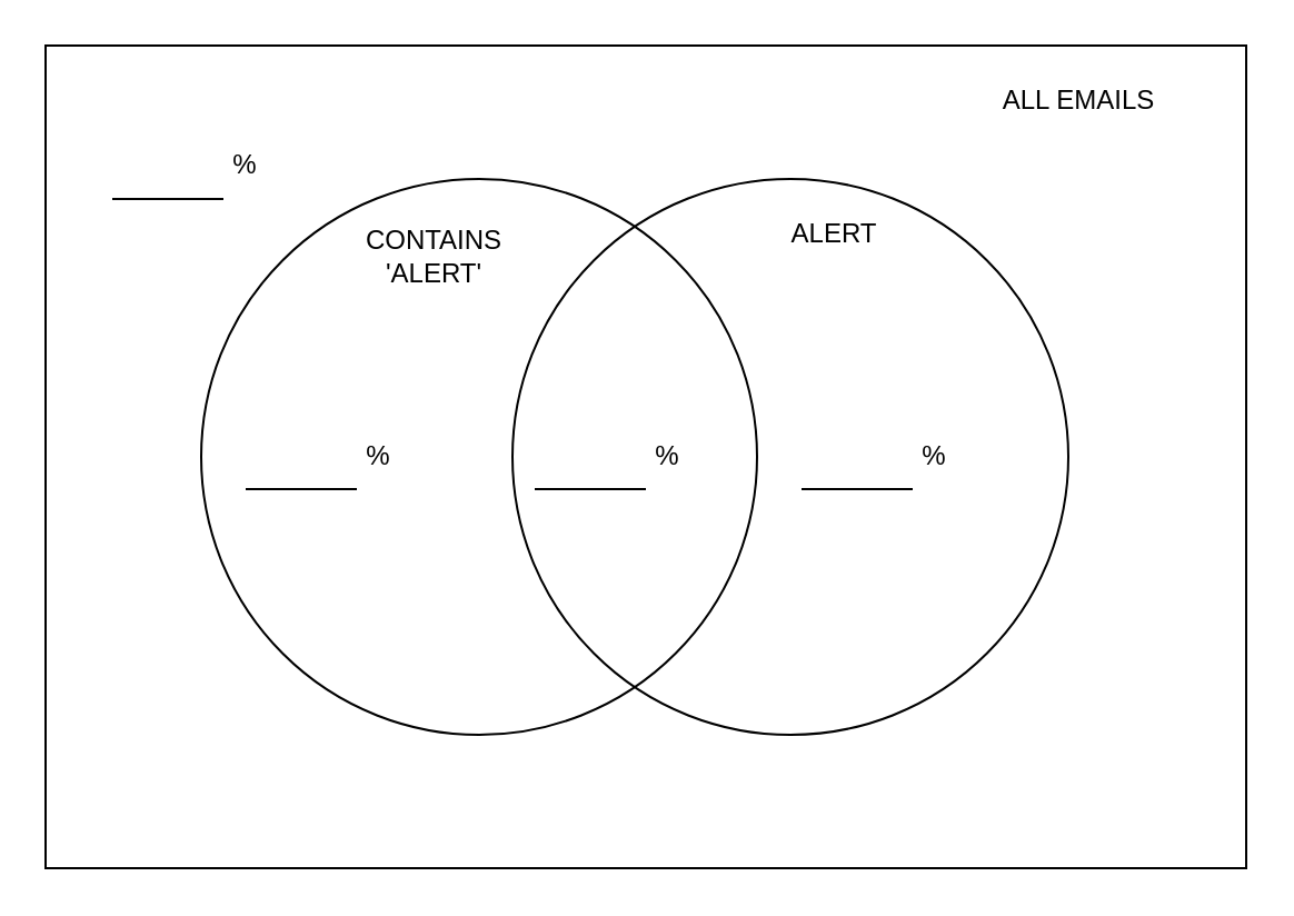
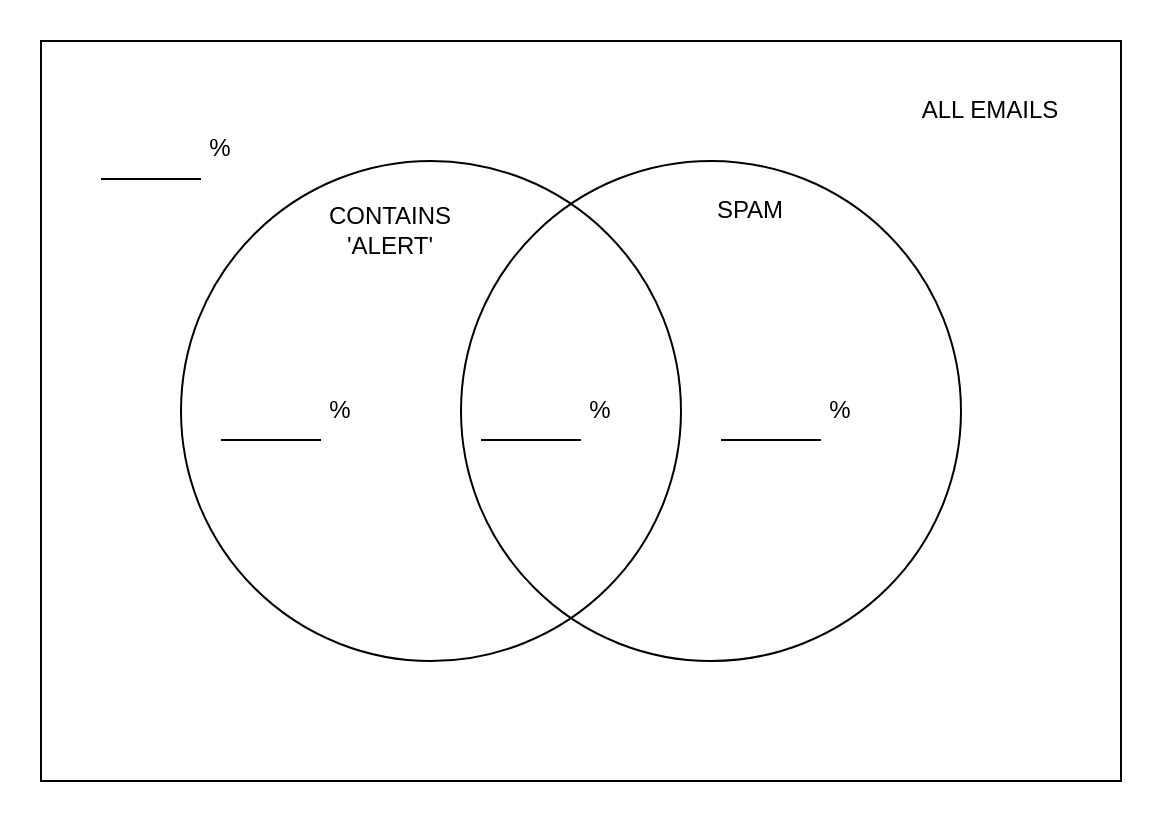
  <mxCell id="0" />
  <mxCell id="1" parent="0" />
  <mxCell id="2" value="" style="rounded=0;whiteSpace=wrap;html=1;" vertex="1" parent="1"><mxGeometry x="20" y="20" width="540" height="370" as="geometry" /></mxCell>
  <mxCell id="3" value="" style="ellipse;whiteSpace=wrap;html=1;aspect=fixed;" vertex="1" parent="1"><mxGeometry x="90" y="80" width="250" height="250" as="geometry" /></mxCell>
  <mxCell id="4" value="" style="ellipse;whiteSpace=wrap;html=1;aspect=fixed;fillColor=none;" vertex="1" parent="1"><mxGeometry x="230" y="80" width="250" height="250" as="geometry" /></mxCell>
- <mxCell id="5" value="ALL EMAILS" style="text;html=1;strokeColor=none;fillColor=none;align=center;verticalAlign=middle;whiteSpace=wrap;rounded=0;" vertex="1" parent="1"><mxGeometry x="430" y="30" width="110" height="30" as="geometry" /></mxCell>
- <mxCell id="6" value="ALERT" style="text;html=1;strokeColor=none;fillColor=none;align=center;verticalAlign=middle;whiteSpace=wrap;rounded=0;" vertex="1" parent="1"><mxGeometry x="320" y="90" width="110" height="30" as="geometry" /></mxCell>
+ <mxCell id="5" value="ALL EMAILS" style="text;html=1;strokeColor=none;fillColor=none;align=center;verticalAlign=middle;whiteSpace=wrap;rounded=0;" vertex="1" parent="1"><mxGeometry x="440" y="40" width="110" height="30" as="geometry" /></mxCell>
+ <mxCell id="6" value="SPAM" style="text;html=1;strokeColor=none;fillColor=none;align=center;verticalAlign=middle;whiteSpace=wrap;rounded=0;" vertex="1" parent="1"><mxGeometry x="320" y="90" width="110" height="30" as="geometry" /></mxCell>
  <mxCell id="7" value="CONTAINS &lt;br&gt;'ALERT'" style="text;html=1;strokeColor=none;fillColor=none;align=center;verticalAlign=middle;whiteSpace=wrap;rounded=0;" vertex="1" parent="1"><mxGeometry x="140" y="100" width="110" height="30" as="geometry" /></mxCell>
  <mxCell id="8" value="" style="endArrow=none;html=1;rounded=0;" edge="1" parent="1"><mxGeometry width="50" height="50" relative="1" as="geometry"><mxPoint x="50" y="89" as="sourcePoint" /><mxPoint x="100" y="89" as="targetPoint" /></mxGeometry></mxCell>
  <mxCell id="9" value="%" style="text;html=1;strokeColor=none;fillColor=none;align=center;verticalAlign=middle;whiteSpace=wrap;rounded=0;" vertex="1" parent="1"><mxGeometry x="80" y="59" width="60" height="30" as="geometry" /></mxCell>
  <mxCell id="10" value="" style="endArrow=none;html=1;rounded=0;" edge="1" parent="1"><mxGeometry width="50" height="50" relative="1" as="geometry"><mxPoint x="360" y="219.5" as="sourcePoint" /><mxPoint x="410" y="219.5" as="targetPoint" /></mxGeometry></mxCell>
  <mxCell id="11" value="%" style="text;html=1;strokeColor=none;fillColor=none;align=center;verticalAlign=middle;whiteSpace=wrap;rounded=0;" vertex="1" parent="1"><mxGeometry x="390" y="189.5" width="60" height="30" as="geometry" /></mxCell>
  <mxCell id="12" value="" style="endArrow=none;html=1;rounded=0;" edge="1" parent="1"><mxGeometry width="50" height="50" relative="1" as="geometry"><mxPoint x="240" y="219.5" as="sourcePoint" /><mxPoint x="290" y="219.5" as="targetPoint" /></mxGeometry></mxCell>
  <mxCell id="13" value="%" style="text;html=1;strokeColor=none;fillColor=none;align=center;verticalAlign=middle;whiteSpace=wrap;rounded=0;" vertex="1" parent="1"><mxGeometry x="270" y="189.5" width="60" height="30" as="geometry" /></mxCell>
  <mxCell id="14" value="" style="endArrow=none;html=1;rounded=0;" edge="1" parent="1"><mxGeometry width="50" height="50" relative="1" as="geometry"><mxPoint x="110" y="219.5" as="sourcePoint" /><mxPoint x="160" y="219.5" as="targetPoint" /></mxGeometry></mxCell>
  <mxCell id="15" value="%" style="text;html=1;strokeColor=none;fillColor=none;align=center;verticalAlign=middle;whiteSpace=wrap;rounded=0;" vertex="1" parent="1"><mxGeometry x="140" y="189.5" width="60" height="30" as="geometry" /></mxCell>
